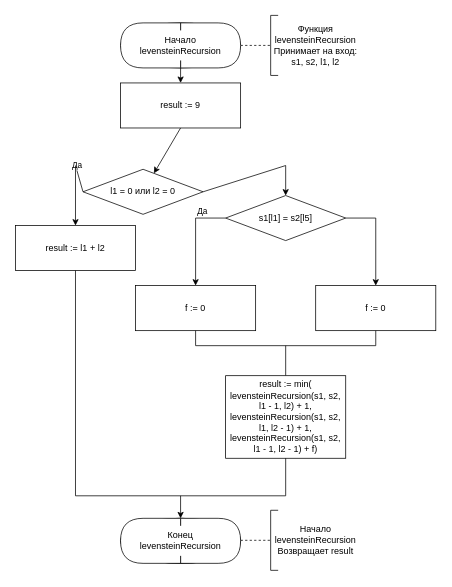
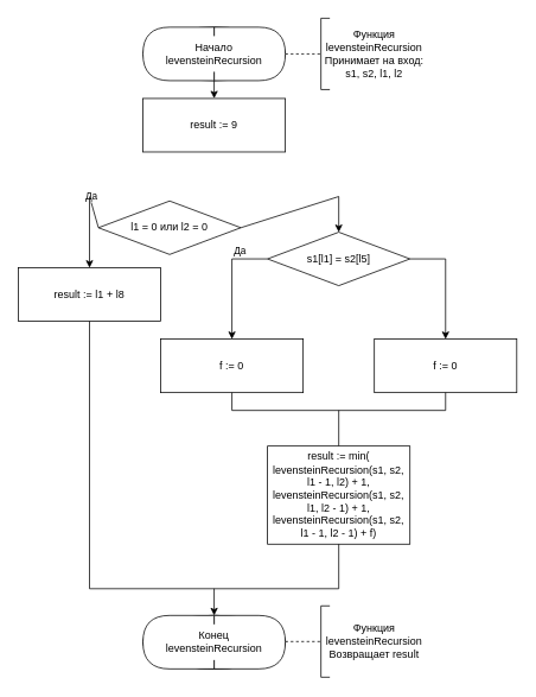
  <mxCell id="0" />
  <mxCell id="1" parent="0" />
  <mxCell id="2" value="Начало levensteinRecursion" style="ellipse;whiteSpace=wrap;html=1;" parent="1" vertex="1"><mxGeometry x="160" y="30" width="160" height="60" as="geometry" /></mxCell>
  <mxCell id="3" value="" style="endArrow=none;dashed=1;html=1;exitX=1;exitY=0.5;exitDx=0;exitDy=0;" parent="1" source="2" edge="1"><mxGeometry width="50" height="50" relative="1" as="geometry"><mxPoint x="340" y="130" as="sourcePoint" /><mxPoint x="360" y="60" as="targetPoint" /></mxGeometry></mxCell>
  <mxCell id="4" value="" style="endArrow=none;html=1;" parent="1" edge="1"><mxGeometry width="50" height="50" relative="1" as="geometry"><mxPoint x="360" y="100" as="sourcePoint" /><mxPoint x="360" y="20" as="targetPoint" /></mxGeometry></mxCell>
  <mxCell id="5" value="" style="endArrow=none;html=1;" parent="1" edge="1"><mxGeometry width="50" height="50" relative="1" as="geometry"><mxPoint x="360" y="20" as="sourcePoint" /><mxPoint x="370" y="20" as="targetPoint" /></mxGeometry></mxCell>
  <mxCell id="6" value="" style="endArrow=none;html=1;" parent="1" edge="1"><mxGeometry width="50" height="50" relative="1" as="geometry"><mxPoint x="370" y="100" as="sourcePoint" /><mxPoint x="360" y="100" as="targetPoint" /></mxGeometry></mxCell>
  <mxCell id="7" value="Функция levensteinRecursion&lt;br&gt;Принимает на вход:&lt;br&gt;s1, s2, l1, l2" style="text;html=1;strokeColor=none;fillColor=none;align=center;verticalAlign=middle;whiteSpace=wrap;rounded=0;" parent="1" vertex="1"><mxGeometry x="360" y="20" width="120" height="80" as="geometry" /></mxCell>
  <mxCell id="8" value="result := 9" style="rounded=0;whiteSpace=wrap;html=1;" parent="1" vertex="1"><mxGeometry x="160" y="110" width="160" height="60" as="geometry" /></mxCell>
  <mxCell id="9" value="" style="endArrow=classic;html=1;exitX=0.5;exitY=1;exitDx=0;exitDy=0;entryX=0.5;entryY=0;entryDx=0;entryDy=0;" parent="1" source="2" target="8" edge="1"><mxGeometry width="50" height="50" relative="1" as="geometry"><mxPoint x="210" y="240" as="sourcePoint" /><mxPoint x="260" y="190" as="targetPoint" /></mxGeometry></mxCell>
  <mxCell id="10" value="l1 = 0 или l2 = 0" style="rhombus;whiteSpace=wrap;html=1;rounded=0;shadow=0;comic=0;align=center;" parent="1" vertex="1"><mxGeometry x="110" y="225" width="160" height="60" as="geometry" /></mxCell>
- <mxCell id="11" value="" style="endArrow=classic;html=1;exitX=0.5;exitY=1;exitDx=0;exitDy=0;" parent="1" source="8" target="10" edge="1"><mxGeometry width="50" height="50" relative="1" as="geometry"><mxPoint x="230" y="340" as="sourcePoint" /><mxPoint x="280" y="290" as="targetPoint" /></mxGeometry></mxCell>
  <mxCell id="12" value="" style="endArrow=none;html=1;exitX=1;exitY=0.5;exitDx=0;exitDy=0;" parent="1" source="10" edge="1"><mxGeometry width="50" height="50" relative="1" as="geometry"><mxPoint x="260" y="400" as="sourcePoint" /><mxPoint x="380" y="220" as="targetPoint" /></mxGeometry></mxCell>
  <mxCell id="13" value="" style="endArrow=none;html=1;entryX=0;entryY=0.5;entryDx=0;entryDy=0;" parent="1" target="10" edge="1"><mxGeometry width="50" height="50" relative="1" as="geometry"><mxPoint x="100" y="220" as="sourcePoint" /><mxPoint x="190" y="270" as="targetPoint" /></mxGeometry></mxCell>
  <mxCell id="14" value="Да" style="edgeLabel;html=1;align=center;verticalAlign=middle;resizable=0;points=[];" parent="13" vertex="1" connectable="0"><mxGeometry x="-0.575" y="2" relative="1" as="geometry"><mxPoint x="-2.8" y="-8" as="offset" /></mxGeometry></mxCell>
  <mxCell id="15" value="" style="endArrow=classic;html=1;" parent="1" edge="1"><mxGeometry width="50" height="50" relative="1" as="geometry"><mxPoint x="100" y="220" as="sourcePoint" /><mxPoint x="100" y="300" as="targetPoint" /></mxGeometry></mxCell>
  <mxCell id="16" value="" style="endArrow=classic;html=1;" parent="1" edge="1"><mxGeometry width="50" height="50" relative="1" as="geometry"><mxPoint x="380" y="220" as="sourcePoint" /><mxPoint x="380" y="260" as="targetPoint" /></mxGeometry></mxCell>
- <mxCell id="17" value="result := l1 + l2" style="rounded=0;whiteSpace=wrap;html=1;" parent="1" vertex="1"><mxGeometry x="20" y="300" width="160" height="60" as="geometry" /></mxCell>
+ <mxCell id="17" value="result := l1 + l8" style="rounded=0;whiteSpace=wrap;html=1;" parent="1" vertex="1"><mxGeometry x="20" y="300" width="160" height="60" as="geometry" /></mxCell>
  <mxCell id="18" value="s1[l1] = s2[l5]" style="rhombus;whiteSpace=wrap;html=1;rounded=0;shadow=0;comic=0;align=center;" parent="1" vertex="1"><mxGeometry x="300" y="260" width="160" height="60" as="geometry" /></mxCell>
  <mxCell id="19" value="" style="endArrow=none;html=1;entryX=0;entryY=0.5;entryDx=0;entryDy=0;" parent="1" target="18" edge="1"><mxGeometry width="50" height="50" relative="1" as="geometry"><mxPoint x="260" y="290" as="sourcePoint" /><mxPoint x="290" y="330" as="targetPoint" /></mxGeometry></mxCell>
  <mxCell id="20" value="Да" style="edgeLabel;html=1;align=center;verticalAlign=middle;resizable=0;points=[];" parent="19" vertex="1" connectable="0"><mxGeometry x="-0.596" y="1" relative="1" as="geometry"><mxPoint y="-9" as="offset" /></mxGeometry></mxCell>
  <mxCell id="21" value="" style="endArrow=none;html=1;exitX=1;exitY=0.5;exitDx=0;exitDy=0;" parent="1" source="18" edge="1"><mxGeometry width="50" height="50" relative="1" as="geometry"><mxPoint x="450" y="400" as="sourcePoint" /><mxPoint x="500" y="290" as="targetPoint" /></mxGeometry></mxCell>
  <mxCell id="22" value="" style="endArrow=classic;html=1;entryX=0.5;entryY=0;entryDx=0;entryDy=0;" parent="1" target="24" edge="1"><mxGeometry width="50" height="50" relative="1" as="geometry"><mxPoint x="260" y="290" as="sourcePoint" /><mxPoint x="260" y="340" as="targetPoint" /></mxGeometry></mxCell>
  <mxCell id="23" value="" style="endArrow=classic;html=1;entryX=0.5;entryY=0;entryDx=0;entryDy=0;" parent="1" target="25" edge="1"><mxGeometry width="50" height="50" relative="1" as="geometry"><mxPoint x="500" y="290" as="sourcePoint" /><mxPoint x="500" y="340" as="targetPoint" /></mxGeometry></mxCell>
  <mxCell id="24" value="f := 0" style="rounded=0;whiteSpace=wrap;html=1;" parent="1" vertex="1"><mxGeometry x="180" y="380" width="160" height="60" as="geometry" /></mxCell>
  <mxCell id="25" value="f := 0" style="rounded=0;whiteSpace=wrap;html=1;" parent="1" vertex="1"><mxGeometry x="420" y="380" width="160" height="60" as="geometry" /></mxCell>
  <mxCell id="26" value="" style="endArrow=none;html=1;entryX=0.5;entryY=1;entryDx=0;entryDy=0;" parent="1" target="24" edge="1"><mxGeometry width="50" height="50" relative="1" as="geometry"><mxPoint x="260" y="460" as="sourcePoint" /><mxPoint x="290" y="490" as="targetPoint" /></mxGeometry></mxCell>
  <mxCell id="27" value="" style="endArrow=none;html=1;" parent="1" edge="1"><mxGeometry width="50" height="50" relative="1" as="geometry"><mxPoint x="500" y="460" as="sourcePoint" /><mxPoint x="260" y="460" as="targetPoint" /></mxGeometry></mxCell>
  <mxCell id="28" value="" style="endArrow=none;html=1;entryX=0.5;entryY=1;entryDx=0;entryDy=0;" parent="1" target="25" edge="1"><mxGeometry width="50" height="50" relative="1" as="geometry"><mxPoint x="500" y="460" as="sourcePoint" /><mxPoint x="270" y="470" as="targetPoint" /></mxGeometry></mxCell>
  <mxCell id="29" value="" style="endArrow=none;html=1;" parent="1" edge="1"><mxGeometry width="50" height="50" relative="1" as="geometry"><mxPoint x="380" y="500" as="sourcePoint" /><mxPoint x="380" y="460" as="targetPoint" /></mxGeometry></mxCell>
  <mxCell id="30" value="result := min(&lt;br&gt;levensteinRecursion(s1, s2, l1 - 1, l2) + 1,&lt;br&gt;levensteinRecursion(s1, s2, l1, l2 - 1) + 1,&lt;br&gt;levensteinRecursion(s1, s2, l1 - 1, l2 - 1) + f)" style="rounded=0;whiteSpace=wrap;html=1;" parent="1" vertex="1"><mxGeometry x="300" y="500" width="160" height="110" as="geometry" /></mxCell>
  <mxCell id="31" value="" style="endArrow=none;html=1;entryX=0.5;entryY=1;entryDx=0;entryDy=0;" parent="1" target="17" edge="1"><mxGeometry width="50" height="50" relative="1" as="geometry"><mxPoint x="100" y="660" as="sourcePoint" /><mxPoint x="160" y="430" as="targetPoint" /></mxGeometry></mxCell>
  <mxCell id="32" value="" style="endArrow=none;html=1;entryX=0.5;entryY=1;entryDx=0;entryDy=0;" parent="1" target="30" edge="1"><mxGeometry width="50" height="50" relative="1" as="geometry"><mxPoint x="380" y="660" as="sourcePoint" /><mxPoint x="400" y="670" as="targetPoint" /></mxGeometry></mxCell>
  <mxCell id="33" value="" style="endArrow=none;html=1;" parent="1" edge="1"><mxGeometry width="50" height="50" relative="1" as="geometry"><mxPoint x="100" y="660" as="sourcePoint" /><mxPoint x="380" y="660" as="targetPoint" /></mxGeometry></mxCell>
  <mxCell id="34" value="" style="endArrow=classic;html=1;" parent="1" edge="1"><mxGeometry width="50" height="50" relative="1" as="geometry"><mxPoint x="240" y="660" as="sourcePoint" /><mxPoint x="240" y="690" as="targetPoint" /></mxGeometry></mxCell>
  <mxCell id="35" value="Конец levensteinRecursion" style="ellipse;whiteSpace=wrap;html=1;" parent="1" vertex="1"><mxGeometry x="160" y="690" width="160" height="60" as="geometry" /></mxCell>
  <mxCell id="36" value="" style="endArrow=none;dashed=1;html=1;exitX=1;exitY=0.5;exitDx=0;exitDy=0;" parent="1" edge="1"><mxGeometry width="50" height="50" relative="1" as="geometry"><mxPoint x="320" y="719.29" as="sourcePoint" /><mxPoint x="360" y="719.29" as="targetPoint" /></mxGeometry></mxCell>
  <mxCell id="37" value="" style="endArrow=none;html=1;" parent="1" edge="1"><mxGeometry width="50" height="50" relative="1" as="geometry"><mxPoint x="360" y="759.29" as="sourcePoint" /><mxPoint x="360" y="679.29" as="targetPoint" /></mxGeometry></mxCell>
  <mxCell id="38" value="" style="endArrow=none;html=1;" parent="1" edge="1"><mxGeometry width="50" height="50" relative="1" as="geometry"><mxPoint x="360" y="679.29" as="sourcePoint" /><mxPoint x="370" y="679.29" as="targetPoint" /></mxGeometry></mxCell>
  <mxCell id="39" value="" style="endArrow=none;html=1;" parent="1" edge="1"><mxGeometry width="50" height="50" relative="1" as="geometry"><mxPoint x="370" y="759.29" as="sourcePoint" /><mxPoint x="360" y="759.29" as="targetPoint" /></mxGeometry></mxCell>
- <mxCell id="40" value="Начало levensteinRecursion&lt;br&gt;Возвращает result" style="text;html=1;strokeColor=none;fillColor=none;align=center;verticalAlign=middle;whiteSpace=wrap;rounded=0;" parent="1" vertex="1"><mxGeometry x="360" y="679.29" width="120" height="80" as="geometry" /></mxCell>
+ <mxCell id="40" value="Функция levensteinRecursion&lt;br&gt;Возвращает result" style="text;html=1;strokeColor=none;fillColor=none;align=center;verticalAlign=middle;whiteSpace=wrap;rounded=0;" parent="1" vertex="1"><mxGeometry x="360" y="679.29" width="120" height="80" as="geometry" /></mxCell>
  <mxCell id="41" value="" style="shape=delay;whiteSpace=wrap;html=1;" vertex="1" parent="1"><mxGeometry x="240" y="30" width="80" height="60" as="geometry" /></mxCell>
  <mxCell id="42" value="" style="shape=delay;whiteSpace=wrap;html=1;rotation=-180;" vertex="1" parent="1"><mxGeometry x="160" y="30" width="80" height="60" as="geometry" /></mxCell>
  <mxCell id="43" value="Начало levensteinRecursion" style="text;html=1;strokeColor=none;align=center;verticalAlign=middle;whiteSpace=wrap;rounded=0;fillColor=#ffffff;" vertex="1" parent="1"><mxGeometry x="180" y="40" width="120" height="40" as="geometry" /></mxCell>
  <mxCell id="44" value="Начало levensteinRecursion" style="ellipse;whiteSpace=wrap;html=1;" vertex="1" parent="1"><mxGeometry x="160" y="690" width="160" height="60" as="geometry" /></mxCell>
  <mxCell id="45" value="" style="shape=delay;whiteSpace=wrap;html=1;" vertex="1" parent="1"><mxGeometry x="240" y="690" width="80" height="60" as="geometry" /></mxCell>
  <mxCell id="46" value="" style="shape=delay;whiteSpace=wrap;html=1;rotation=-180;" vertex="1" parent="1"><mxGeometry x="160" y="690" width="80" height="60" as="geometry" /></mxCell>
  <mxCell id="47" value="Конец levensteinRecursion" style="text;html=1;strokeColor=none;align=center;verticalAlign=middle;whiteSpace=wrap;rounded=0;fillColor=#ffffff;" vertex="1" parent="1"><mxGeometry x="180" y="700" width="120" height="40" as="geometry" /></mxCell>
